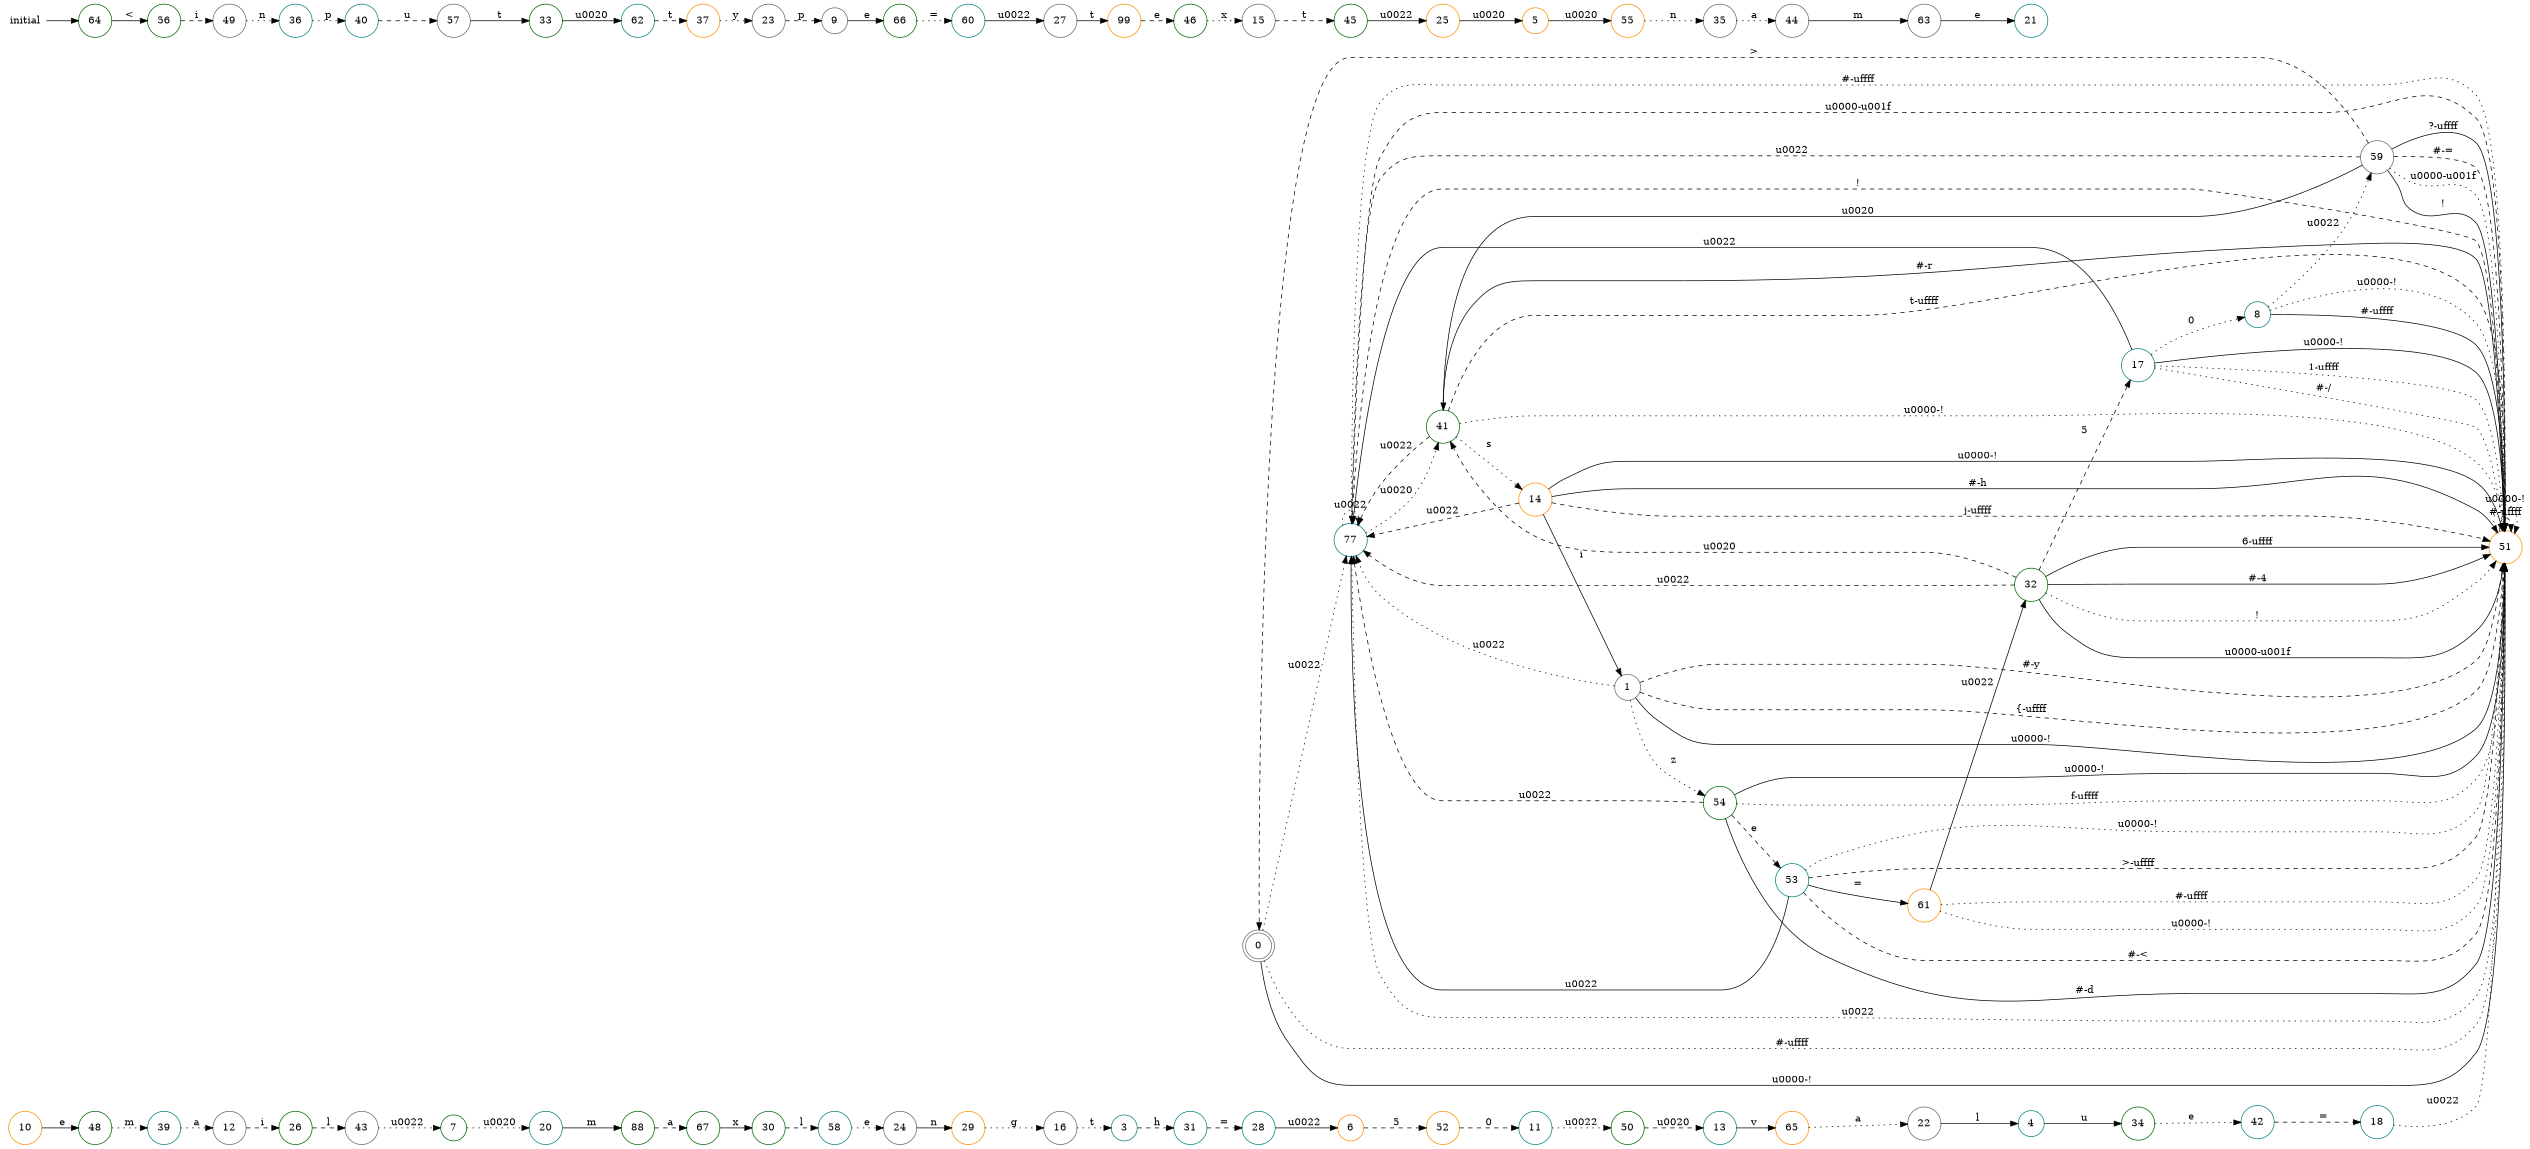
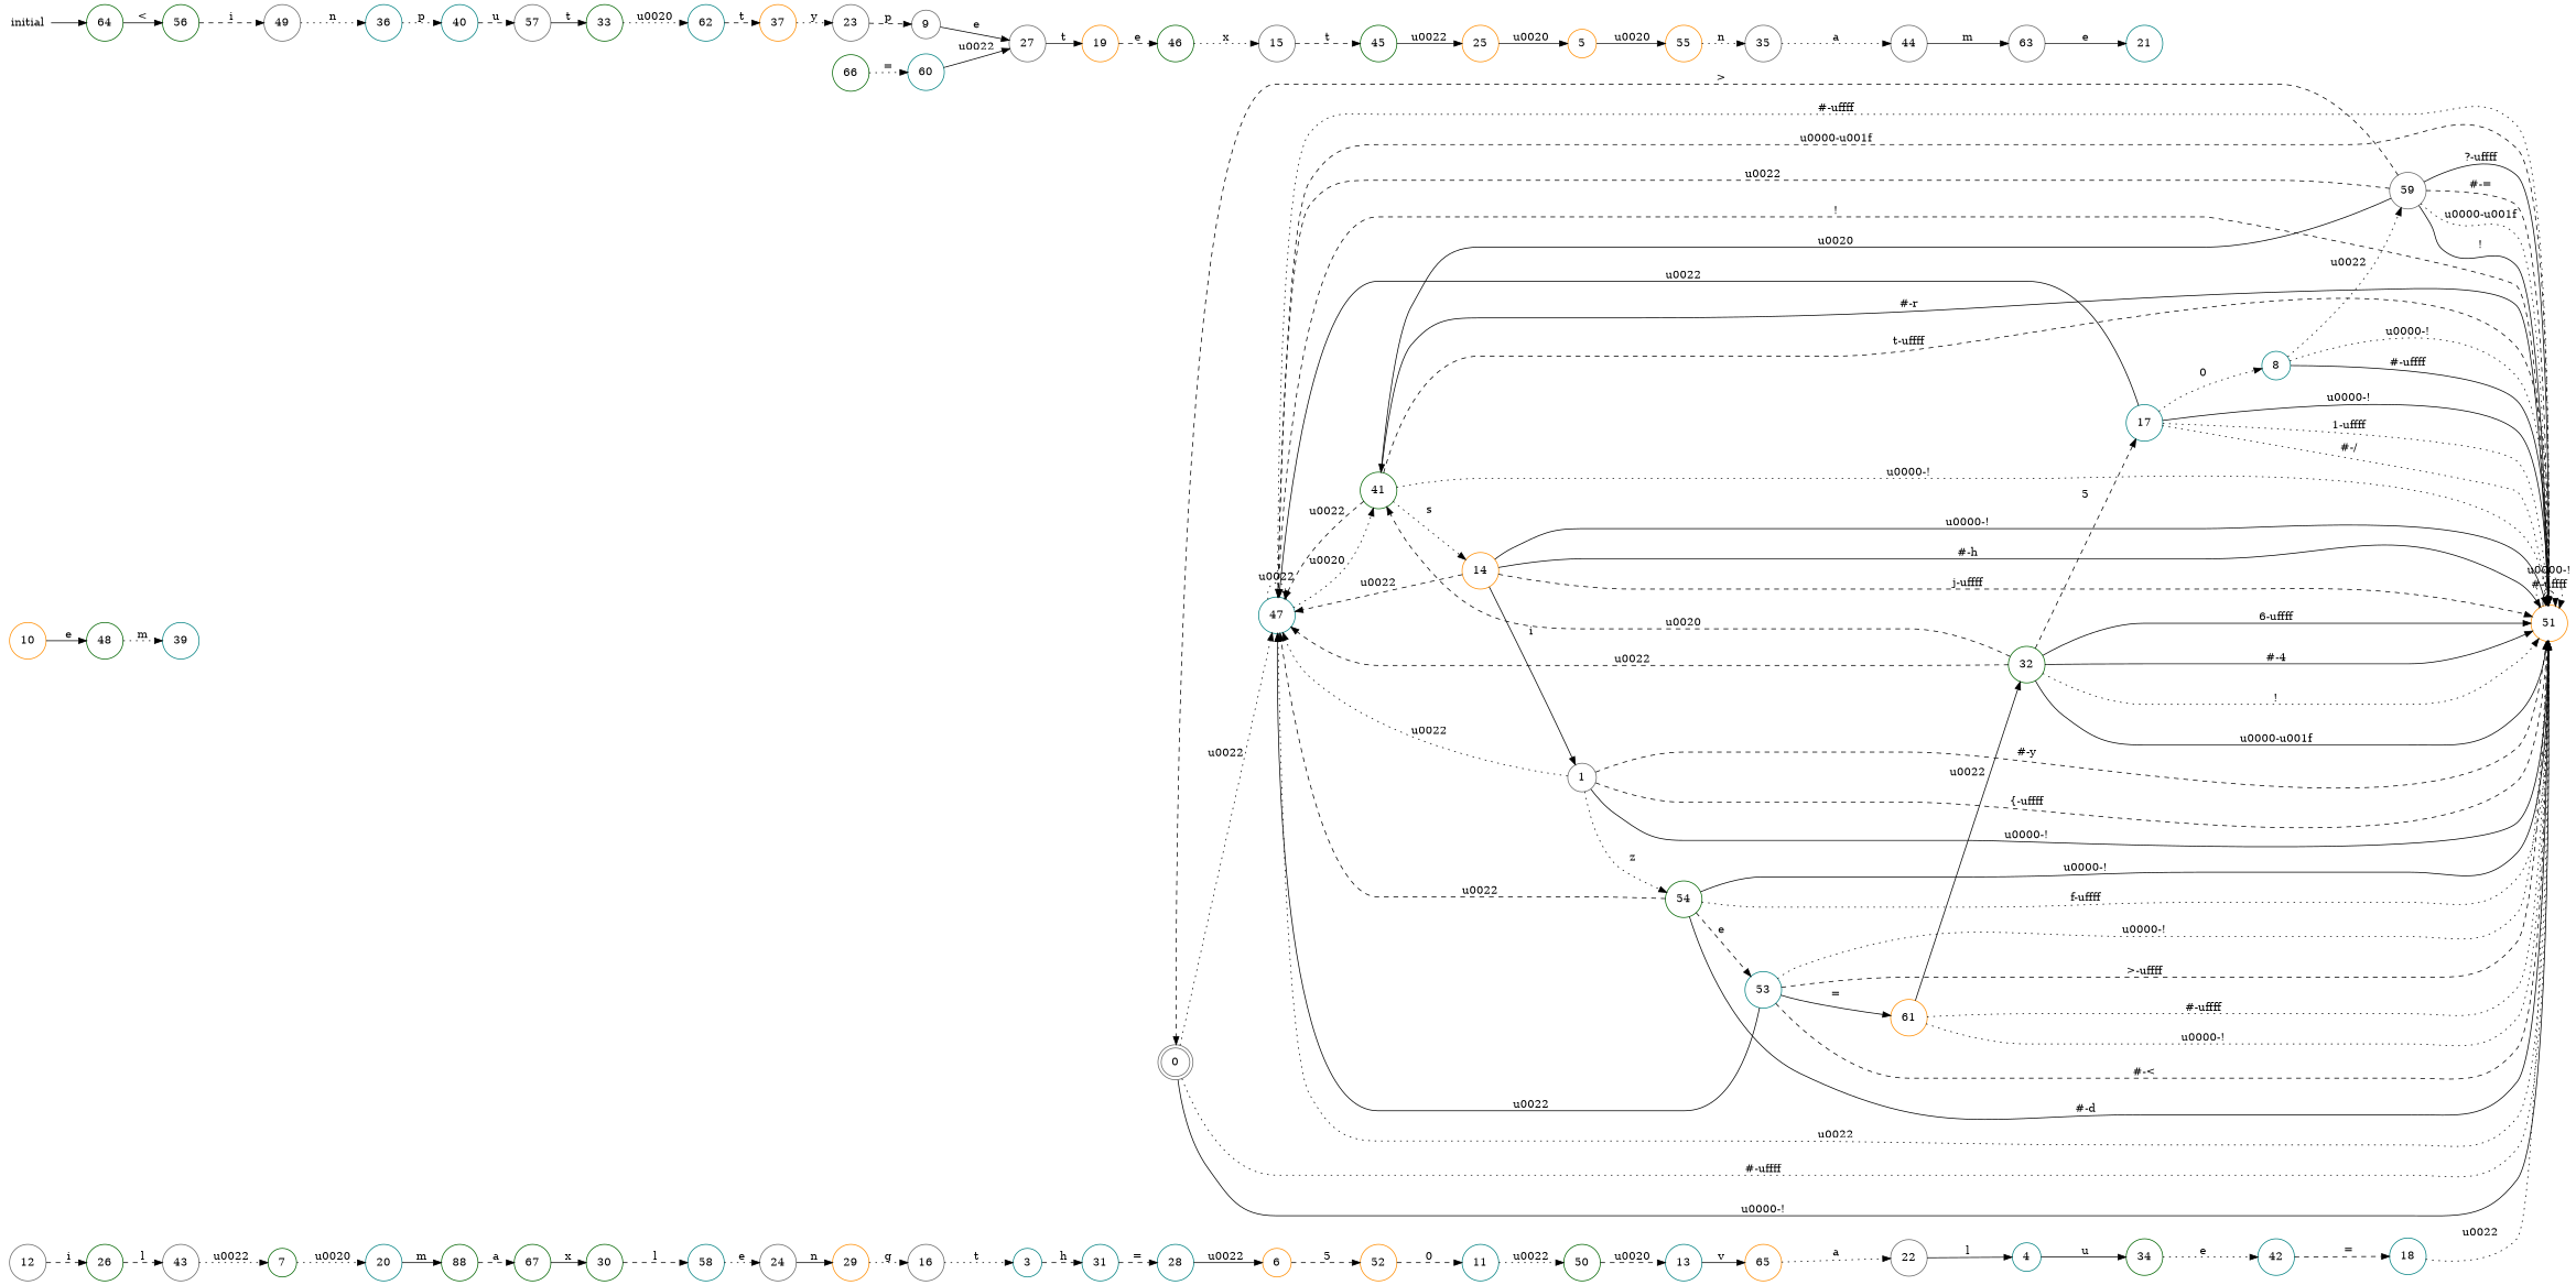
  digraph {
    rankdir=LR
    node [color=teal shape=circle]
    edge [style=dotted]
    0 [color=gray40 shape=doublecircle]
-   47 [label=77]
+   47
    51 [color=darkorange]
    41 [color=darkgreen]
    14 [color=darkorange]
    1 [color=gray40]
    54 [color=darkgreen]
    53
    61 [color=darkorange]
    10 [color=darkorange]
    48 [color=darkgreen]
    39
    3
    31
    28
    6 [color=darkorange]
    34 [color=darkgreen]
    4
    42
    18
    5 [color=darkorange]
    55 [color=darkorange]
    35 [color=gray40]
    44 [color=gray40]
    52 [color=darkorange]
    11
    50 [color=darkgreen]
    7 [color=darkgreen]
    20
    n30 [color=darkgreen label=88]
    67 [color=darkgreen]
    8
    59 [color=gray40]
    9 [color=gray40]
    66 [color=darkgreen]
    60
    27 [color=gray40]
    12 [color=gray40]
    13
    65 [color=darkorange]
    26 [color=darkgreen]
    43 [color=gray40]
    22 [color=gray40]
    15 [color=gray40]
    45 [color=darkgreen]
    25 [color=darkorange]
    16 [color=gray40]
    17
-   19 [color=darkorange label=99]
+   19 [color=darkorange]
    46 [color=darkgreen]
    30 [color=darkgreen]
    23 [color=gray40]
    24 [color=gray40]
    29 [color=darkorange]
    58
    32 [color=darkgreen]
    33 [color=darkgreen]
    62
    37 [color=darkorange]
    63 [color=gray40]
    21
    36
    40
    57 [color=gray40]
    49 [color=gray40]
    56 [color=darkgreen]
    64 [color=darkgreen]
    initial [shape=plaintext]
    0 -> 47 [label="\u0022"]
    0 -> 51 [label="#-\uffff"]
    0 -> 51 [label="\u0000-!" style=solid]
    47 -> 47 [label="\u0022"]
    47 -> 51 [label="#-\uffff"]
    47 -> 51 [label="\u0000-\u001f" style=dashed]
    47 -> 51 [label="!" style=dashed]
    47 -> 41 [label="\u0020"]
    51 -> 47 [label="\u0022"]
    51 -> 51 [label="#-\uffff" style=dashed]
    51 -> 51 [label="\u0000-!"]
    41 -> 47 [label="\u0022" style=dashed]
    41 -> 51 [label="\u0000-!"]
    41 -> 51 [label="#-r" style=solid]
    41 -> 51 [label="t-\uffff" style=dashed]
    41 -> 14 [label=s]
    14 -> 47 [label="\u0022" style=dashed]
    14 -> 51 [label="\u0000-!" style=solid]
    14 -> 51 [label="#-h" style=solid]
    14 -> 51 [label="j-\uffff" style=dashed]
    14 -> 1 [label=i style=solid]
    1 -> 47 [label="\u0022"]
    1 -> 51 [label="\u0000-!" style=solid]
    1 -> 51 [label="#-y" style=dashed]
    1 -> 51 [label="{-\uffff" style=dashed]
    1 -> 54 [label=z]
    54 -> 47 [label="\u0022" style=dashed]
    54 -> 51 [label="\u0000-!" style=solid]
    54 -> 51 [label="f-\uffff"]
    54 -> 51 [label="#-d" style=solid]
    54 -> 53 [label=e style=dashed]
    53 -> 47 [label="\u0022" style=solid]
    53 -> 51 [label="#-<" style=dashed]
    53 -> 51 [label="\u0000-!"]
    53 -> 51 [label=">-\uffff" style=dashed]
    53 -> 61 [label="=" style=solid]
    61 -> 51 [label="#-\uffff"]
    61 -> 51 [label="\u0000-!"]
    61 -> 32 [label="\u0022" style=solid]
    10 -> 48 [label=e style=solid]
    48 -> 39 [label=m]
-   39 -> 12 [label=a]
    3 -> 31 [label=h style=dashed]
    31 -> 28 [label="=" style=dashed]
    28 -> 6 [label="\u0022" style=solid]
    6 -> 52 [label=5 style=dashed]
    34 -> 42 [label=e]
    4 -> 34 [label=u style=solid]
    42 -> 18 [label="=" style=dashed]
    18 -> 51 [label="\u0022"]
    5 -> 55 [label="\u0020" style=solid]
    55 -> 35 [label=n]
    35 -> 44 [label=a]
    44 -> 63 [label=m style=solid]
    52 -> 11 [label=0 style=dashed]
    11 -> 50 [label="\u0022"]
    50 -> 13 [label="\u0020" style=dashed]
    7 -> 20 [label="\u0020"]
    20 -> n30 [label=m style=solid]
    n30 -> 67 [label=a style=dashed]
    67 -> 30 [label=x style=solid]
    8 -> 51 [label="#-\uffff" style=solid]
    8 -> 51 [label="\u0000-!"]
    8 -> 59 [label="\u0022"]
    59 -> 0 [label=">" style=dashed]
    59 -> 47 [label="\u0022" style=dashed]
    59 -> 51 [label="#-=" style=dashed]
    59 -> 51 [label="\u0000-\u001f"]
    59 -> 51 [label="!" style=solid]
    59 -> 51 [label="?-\uffff" style=solid]
    59 -> 41 [label="\u0020" style=solid]
-   9 -> 66 [label=e style=solid]
+   9 -> 27 [label=e style=solid]
    66 -> 60 [label="="]
    60 -> 27 [label="\u0022" style=solid]
    27 -> 19 [label=t style=solid]
    12 -> 26 [label=i style=dashed]
    13 -> 65 [label=v style=solid]
    65 -> 22 [label=a]
    26 -> 43 [label=l style=dashed]
    43 -> 7 [label="\u0022"]
    22 -> 4 [label=l style=solid]
    15 -> 45 [label=t style=dashed]
    45 -> 25 [label="\u0022" style=solid]
    25 -> 5 [label="\u0020" style=solid]
    16 -> 3 [label=t]
    17 -> 47 [label="\u0022" style=solid]
    17 -> 51 [label="\u0000-!" style=solid]
    17 -> 51 [label="1-\uffff"]
    17 -> 51 [label="#-/"]
    17 -> 8 [label=0]
    19 -> 46 [label=e style=dashed]
    46 -> 15 [label=x]
    30 -> 58 [label=l style=dashed]
    23 -> 9 [label=p style=dashed]
    24 -> 29 [label=n style=solid]
    29 -> 16 [label=g]
    58 -> 24 [label=e]
    32 -> 47 [label="\u0022" style=dashed]
    32 -> 51 [label="\u0000-\u001f" style=solid]
    32 -> 51 [label="6-\uffff" style=solid]
    32 -> 51 [label="#-4" style=solid]
    32 -> 51 [label="!"]
    32 -> 41 [label="\u0020" style=dashed]
    32 -> 17 [label=5 style=dashed]
-   33 -> 62 [label="\u0020" style=solid]
+   33 -> 62 [label="\u0020"]
    62 -> 37 [label=t style=dashed]
    37 -> 23 [label=y]
    63 -> 21 [label=e style=solid]
    36 -> 40 [label=p]
    40 -> 57 [label=u style=dashed]
    57 -> 33 [label=t style=solid]
    49 -> 36 [label=n]
    56 -> 49 [label=i style=dashed]
    64 -> 56 [label="<" style=solid]
    initial -> 64 [style=solid]
  }
